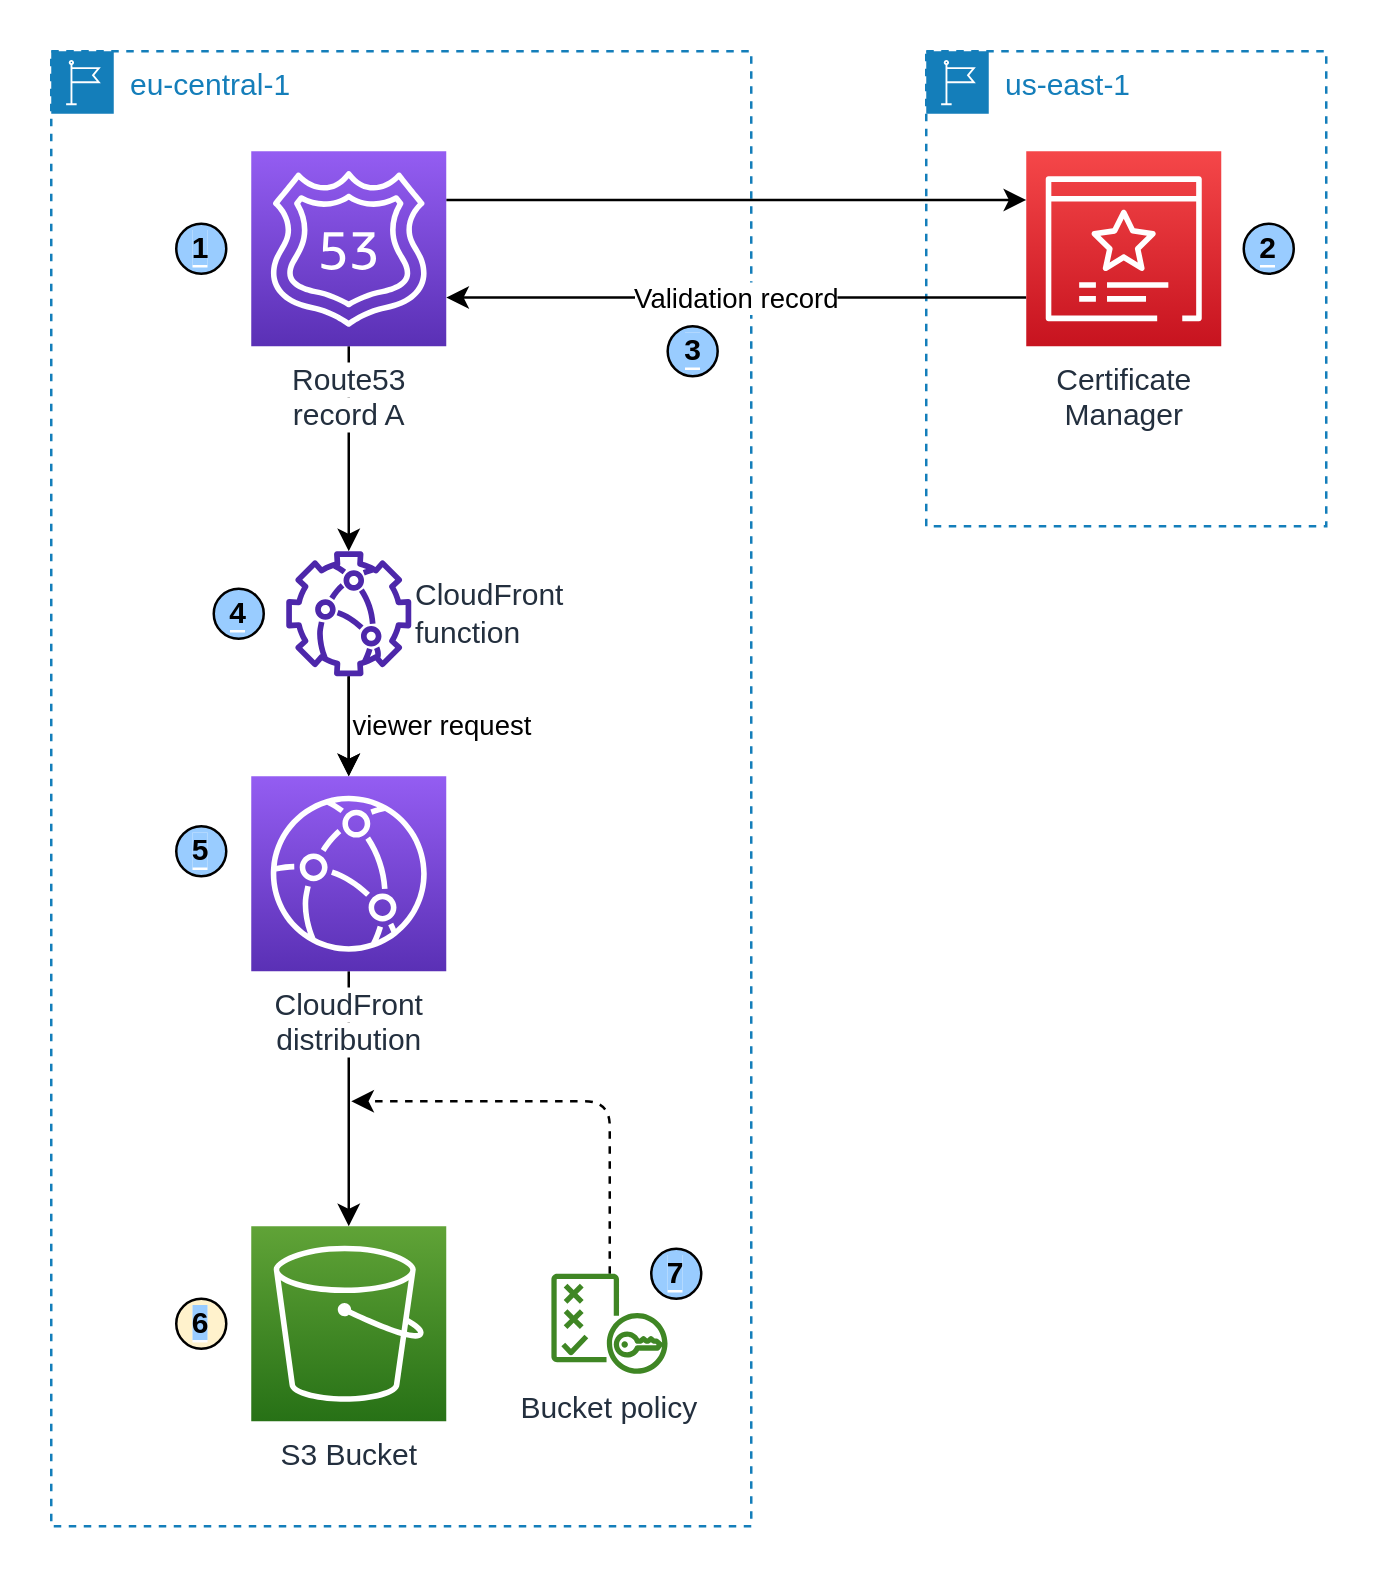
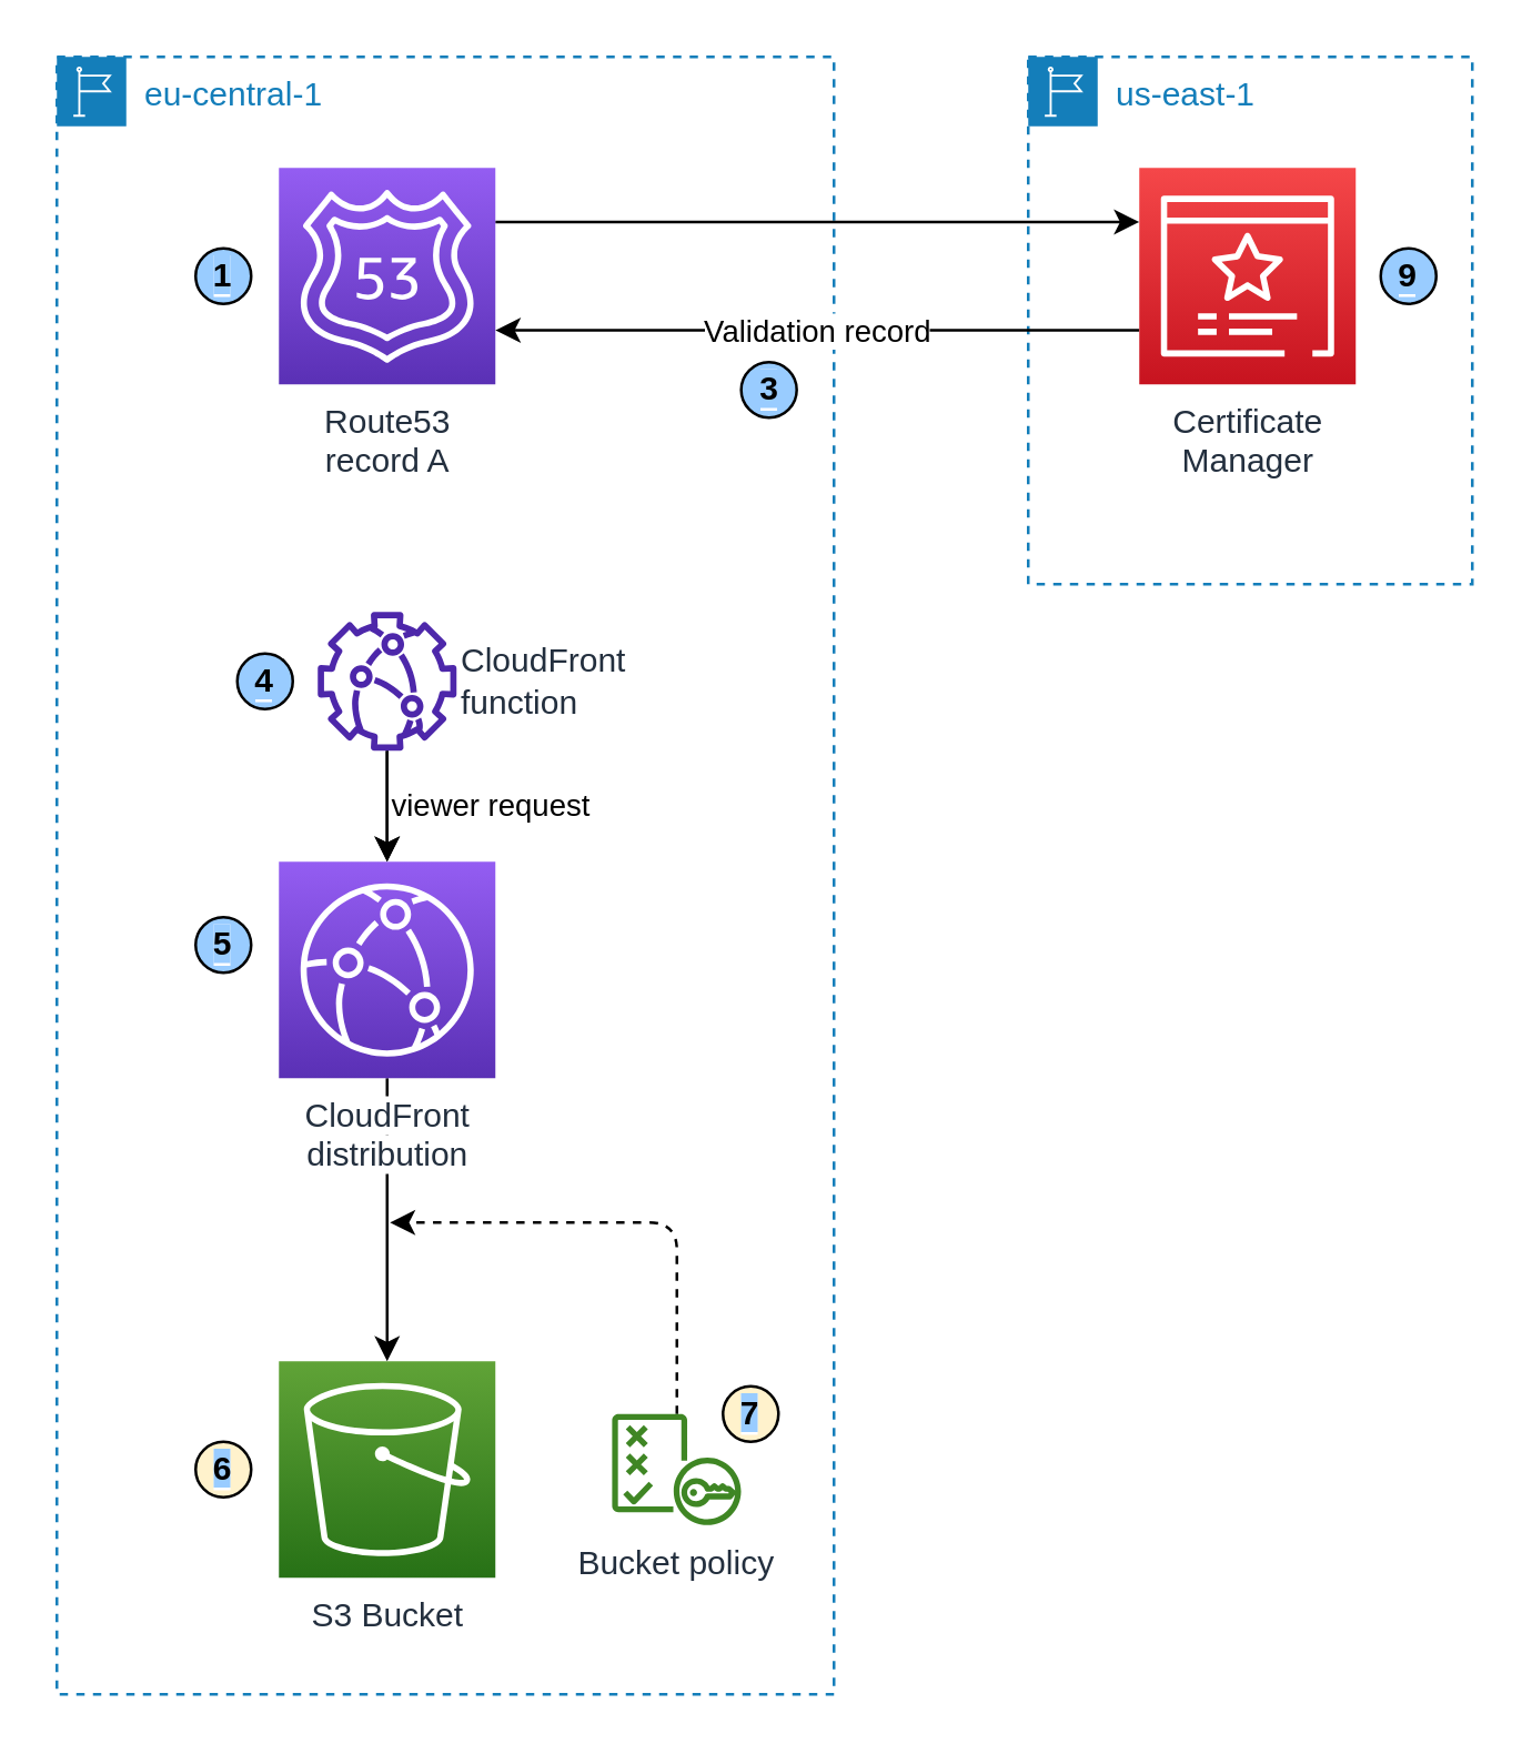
  <mxCell id="0" />
  <mxCell id="1" parent="0" />
  <mxCell id="2" value="eu-central-1" style="points=[[0,0],[0.25,0],[0.5,0],[0.75,0],[1,0],[1,0.25],[1,0.5],[1,0.75],[1,1],[0.75,1],[0.5,1],[0.25,1],[0,1],[0,0.75],[0,0.5],[0,0.25]];outlineConnect=0;gradientColor=none;html=1;whiteSpace=wrap;fontSize=12;fontStyle=0;container=0;pointerEvents=0;collapsible=0;recursiveResize=0;shape=mxgraph.aws4.group;grIcon=mxgraph.aws4.group_region;strokeColor=#147EBA;fillColor=none;verticalAlign=top;align=left;spacingLeft=30;fontColor=#147EBA;dashed=1;" parent="1" vertex="1"><mxGeometry x="20" y="20" width="280" height="590" as="geometry" /></mxCell>
  <mxCell id="3" style="edgeStyle=none;html=1;entryX=0.5;entryY=0;entryDx=0;entryDy=0;entryPerimeter=0;" parent="1" source="4" target="11" edge="1"><mxGeometry relative="1" as="geometry" /></mxCell>
  <mxCell id="4" value="&lt;span style=&quot;background-color: rgb(255 , 255 , 255)&quot;&gt;CloudFront&lt;br&gt;distribution&lt;/span&gt;" style="sketch=0;points=[[0,0,0],[0.25,0,0],[0.5,0,0],[0.75,0,0],[1,0,0],[0,1,0],[0.25,1,0],[0.5,1,0],[0.75,1,0],[1,1,0],[0,0.25,0],[0,0.5,0],[0,0.75,0],[1,0.25,0],[1,0.5,0],[1,0.75,0]];outlineConnect=0;fontColor=#232F3E;gradientColor=#945DF2;gradientDirection=north;fillColor=#5A30B5;strokeColor=#ffffff;dashed=0;verticalLabelPosition=bottom;verticalAlign=top;align=center;html=1;fontSize=12;fontStyle=0;aspect=fixed;shape=mxgraph.aws4.resourceIcon;resIcon=mxgraph.aws4.cloudfront;" parent="1" vertex="1"><mxGeometry x="100" y="310" width="78" height="78" as="geometry" /></mxCell>
  <mxCell id="5" style="edgeStyle=none;html=1;entryX=0;entryY=0.25;entryDx=0;entryDy=0;entryPerimeter=0;exitX=1;exitY=0.25;exitDx=0;exitDy=0;exitPerimeter=0;" parent="1" source="7" target="14" edge="1"><mxGeometry relative="1" as="geometry" /></mxCell>
- <mxCell id="6" style="edgeStyle=orthogonalEdgeStyle;sketch=0;html=1;shadow=0;strokeColor=default;" parent="1" source="7" target="10" edge="1"><mxGeometry relative="1" as="geometry" /></mxCell>
  <mxCell id="7" value="&lt;span style=&quot;background-color: rgb(255 , 255 , 255)&quot;&gt;Route53&lt;br&gt;record A&lt;/span&gt;" style="sketch=0;points=[[0,0,0],[0.25,0,0],[0.5,0,0],[0.75,0,0],[1,0,0],[0,1,0],[0.25,1,0],[0.5,1,0],[0.75,1,0],[1,1,0],[0,0.25,0],[0,0.5,0],[0,0.75,0],[1,0.25,0],[1,0.5,0],[1,0.75,0]];outlineConnect=0;fontColor=#232F3E;gradientColor=#945DF2;gradientDirection=north;fillColor=#5A30B5;strokeColor=#ffffff;dashed=0;verticalLabelPosition=bottom;verticalAlign=top;align=center;html=1;fontSize=12;fontStyle=0;aspect=fixed;shape=mxgraph.aws4.resourceIcon;resIcon=mxgraph.aws4.route_53;" parent="1" vertex="1"><mxGeometry x="100" y="60" width="78" height="78" as="geometry" /></mxCell>
  <mxCell id="8" value="viewer request" style="edgeStyle=orthogonalEdgeStyle;sketch=0;html=1;entryX=0.5;entryY=0;entryDx=0;entryDy=0;entryPerimeter=0;shadow=0;strokeColor=default;curved=1;labelBackgroundColor=#FFFFFF;verticalAlign=middle;labelBorderColor=none;labelPosition=right;verticalLabelPosition=middle;align=left;" parent="1" source="10" target="4" edge="1"><mxGeometry relative="1" as="geometry" /></mxCell>
  <mxCell id="9" value="" style="edgeStyle=orthogonalEdgeStyle;curved=1;sketch=0;html=1;shadow=0;strokeColor=default;" parent="1" source="10" target="4" edge="1"><mxGeometry relative="1" as="geometry" /></mxCell>
  <mxCell id="10" value="CloudFront&lt;br&gt;function" style="sketch=0;outlineConnect=0;fontColor=#232F3E;gradientColor=none;fillColor=#4D27AA;strokeColor=none;dashed=0;verticalLabelPosition=middle;verticalAlign=middle;align=left;html=1;fontSize=12;fontStyle=0;aspect=fixed;pointerEvents=1;shape=mxgraph.aws4.cloudfront_functions;labelPosition=right;" parent="1" vertex="1"><mxGeometry x="114" y="220" width="50" height="50" as="geometry" /></mxCell>
  <mxCell id="11" value="S3 Bucket" style="sketch=0;points=[[0,0,0],[0.25,0,0],[0.5,0,0],[0.75,0,0],[1,0,0],[0,1,0],[0.25,1,0],[0.5,1,0],[0.75,1,0],[1,1,0],[0,0.25,0],[0,0.5,0],[0,0.75,0],[1,0.25,0],[1,0.5,0],[1,0.75,0]];outlineConnect=0;fontColor=#232F3E;gradientColor=#60A337;gradientDirection=north;fillColor=#277116;strokeColor=#ffffff;dashed=0;verticalLabelPosition=bottom;verticalAlign=top;align=center;html=1;fontSize=12;fontStyle=0;aspect=fixed;shape=mxgraph.aws4.resourceIcon;resIcon=mxgraph.aws4.s3;" parent="1" vertex="1"><mxGeometry x="100" y="490" width="78" height="78" as="geometry" /></mxCell>
  <mxCell id="12" value="us-east-1" style="points=[[0,0],[0.25,0],[0.5,0],[0.75,0],[1,0],[1,0.25],[1,0.5],[1,0.75],[1,1],[0.75,1],[0.5,1],[0.25,1],[0,1],[0,0.75],[0,0.5],[0,0.25]];outlineConnect=0;gradientColor=none;html=1;whiteSpace=wrap;fontSize=12;fontStyle=0;container=0;pointerEvents=0;collapsible=0;recursiveResize=0;shape=mxgraph.aws4.group;grIcon=mxgraph.aws4.group_region;strokeColor=#147EBA;fillColor=none;verticalAlign=top;align=left;spacingLeft=30;fontColor=#147EBA;dashed=1;" parent="1" vertex="1"><mxGeometry x="370" y="20" width="160" height="190" as="geometry" /></mxCell>
  <mxCell id="13" value="Validation record" style="edgeStyle=none;html=1;exitX=0;exitY=0.75;exitDx=0;exitDy=0;exitPerimeter=0;entryX=1;entryY=0.75;entryDx=0;entryDy=0;entryPerimeter=0;" parent="1" source="14" target="7" edge="1"><mxGeometry relative="1" as="geometry" /></mxCell>
  <mxCell id="14" value="Certificate&lt;br&gt;Manager" style="sketch=0;points=[[0,0,0],[0.25,0,0],[0.5,0,0],[0.75,0,0],[1,0,0],[0,1,0],[0.25,1,0],[0.5,1,0],[0.75,1,0],[1,1,0],[0,0.25,0],[0,0.5,0],[0,0.75,0],[1,0.25,0],[1,0.5,0],[1,0.75,0]];outlineConnect=0;fontColor=#232F3E;gradientColor=#F54749;gradientDirection=north;fillColor=#C7131F;strokeColor=#ffffff;dashed=0;verticalLabelPosition=bottom;verticalAlign=top;align=center;html=1;fontSize=12;fontStyle=0;aspect=fixed;shape=mxgraph.aws4.resourceIcon;resIcon=mxgraph.aws4.certificate_manager_3;labelBackgroundColor=#FFFFFF;" parent="1" vertex="1"><mxGeometry x="410" y="60" width="78" height="78" as="geometry" /></mxCell>
  <mxCell id="15" value="&lt;span style=&quot;background-color: rgb(153 , 204 , 255)&quot;&gt;1&lt;/span&gt;" style="ellipse;whiteSpace=wrap;html=1;aspect=fixed;labelBackgroundColor=#FFFFFF;strokeColor=default;fillColor=#99CCFF;resizeWidth=0;resizeHeight=0;fontStyle=1" vertex="1" parent="1"><mxGeometry x="70" y="89" width="20" height="20" as="geometry" /></mxCell>
- <mxCell id="16" value="&lt;span style=&quot;background-color: rgb(153 , 204 , 255)&quot;&gt;2&lt;/span&gt;" style="ellipse;whiteSpace=wrap;html=1;aspect=fixed;labelBackgroundColor=#FFFFFF;strokeColor=default;fillColor=#99CCFF;resizeWidth=0;resizeHeight=0;fontStyle=1" vertex="1" parent="1"><mxGeometry x="497" y="89" width="20" height="20" as="geometry" /></mxCell>
+ <mxCell id="16" value="&lt;span style=&quot;background-color: rgb(153 , 204 , 255)&quot;&gt;9&lt;/span&gt;" style="ellipse;whiteSpace=wrap;html=1;aspect=fixed;labelBackgroundColor=#FFFFFF;strokeColor=default;fillColor=#99CCFF;resizeWidth=0;resizeHeight=0;fontStyle=1" vertex="1" parent="1"><mxGeometry x="497" y="89" width="20" height="20" as="geometry" /></mxCell>
  <mxCell id="17" style="edgeStyle=orthogonalEdgeStyle;sketch=0;html=1;shadow=0;labelBackgroundColor=#FFFFFF;labelBorderColor=none;strokeColor=default;dashed=1;" edge="1" parent="1" source="18"><mxGeometry relative="1" as="geometry"><mxPoint x="140" y="440" as="targetPoint" /><Array as="points"><mxPoint x="243" y="440" /></Array></mxGeometry></mxCell>
  <mxCell id="18" value="Bucket policy" style="sketch=0;outlineConnect=0;fontColor=#232F3E;gradientColor=none;fillColor=#3F8624;strokeColor=none;dashed=0;verticalLabelPosition=bottom;verticalAlign=top;align=center;html=1;fontSize=12;fontStyle=0;aspect=fixed;pointerEvents=1;shape=mxgraph.aws4.policy;labelBackgroundColor=none;" vertex="1" parent="1"><mxGeometry x="220" y="509" width="46.57" height="40" as="geometry" /></mxCell>
  <mxCell id="19" value="&lt;span style=&quot;background-color: rgb(153 , 204 , 255)&quot;&gt;3&lt;/span&gt;" style="ellipse;whiteSpace=wrap;html=1;aspect=fixed;labelBackgroundColor=#FFFFFF;strokeColor=default;fillColor=#99CCFF;resizeWidth=0;resizeHeight=0;fontStyle=1" vertex="1" parent="1"><mxGeometry x="266.57" y="130" width="20" height="20" as="geometry" /></mxCell>
  <mxCell id="20" value="&lt;span style=&quot;background-color: rgb(153 , 204 , 255)&quot;&gt;4&lt;/span&gt;" style="ellipse;whiteSpace=wrap;html=1;aspect=fixed;labelBackgroundColor=#FFFFFF;strokeColor=default;fillColor=#99CCFF;resizeWidth=0;resizeHeight=0;fontStyle=1" vertex="1" parent="1"><mxGeometry x="85" y="235" width="20" height="20" as="geometry" /></mxCell>
  <mxCell id="21" value="&lt;span style=&quot;background-color: rgb(153 , 204 , 255)&quot;&gt;5&lt;/span&gt;" style="ellipse;whiteSpace=wrap;html=1;aspect=fixed;labelBackgroundColor=#FFFFFF;strokeColor=default;fillColor=#99CCFF;resizeWidth=0;resizeHeight=0;fontStyle=1" vertex="1" parent="1"><mxGeometry x="70" y="330" width="20" height="20" as="geometry" /></mxCell>
- <mxCell id="22" value="&lt;span style=&quot;background-color: rgb(153 , 204 , 255)&quot;&gt;7&lt;/span&gt;" style="ellipse;whiteSpace=wrap;html=1;aspect=fixed;labelBackgroundColor=#FFFFFF;strokeColor=default;fillColor=#99CCFF;resizeWidth=0;resizeHeight=0;fontStyle=1" vertex="1" parent="1"><mxGeometry x="260" y="499" width="20" height="20" as="geometry" /></mxCell>
+ <mxCell id="22" value="&lt;span style=&quot;background-color: rgb(153 , 204 , 255)&quot;&gt;7&lt;/span&gt;" style="ellipse;whiteSpace=wrap;html=1;aspect=fixed;labelBackgroundColor=#FFFFFF;strokeColor=default;fillColor=#fff2cc;resizeWidth=0;resizeHeight=0;fontStyle=1;" vertex="1" parent="1"><mxGeometry x="260" y="499" width="20" height="20" as="geometry" /></mxCell>
  <mxCell id="23" value="&lt;span style=&quot;background-color: rgb(153 , 204 , 255)&quot;&gt;6&lt;/span&gt;" style="ellipse;whiteSpace=wrap;html=1;aspect=fixed;labelBackgroundColor=#FFFFFF;strokeColor=default;fillColor=#fff2cc;resizeWidth=0;resizeHeight=0;fontStyle=1;" vertex="1" parent="1"><mxGeometry x="70" y="519" width="20" height="20" as="geometry" /></mxCell>
